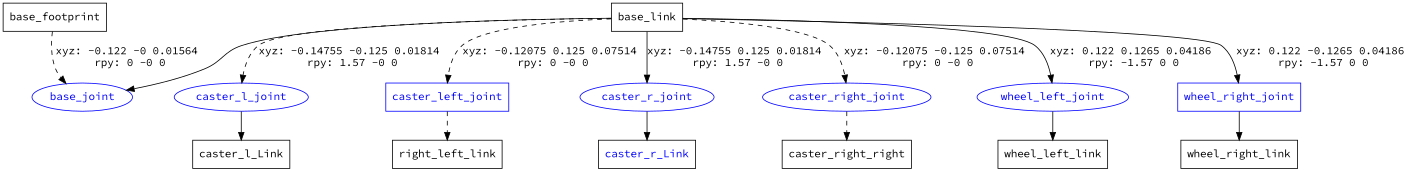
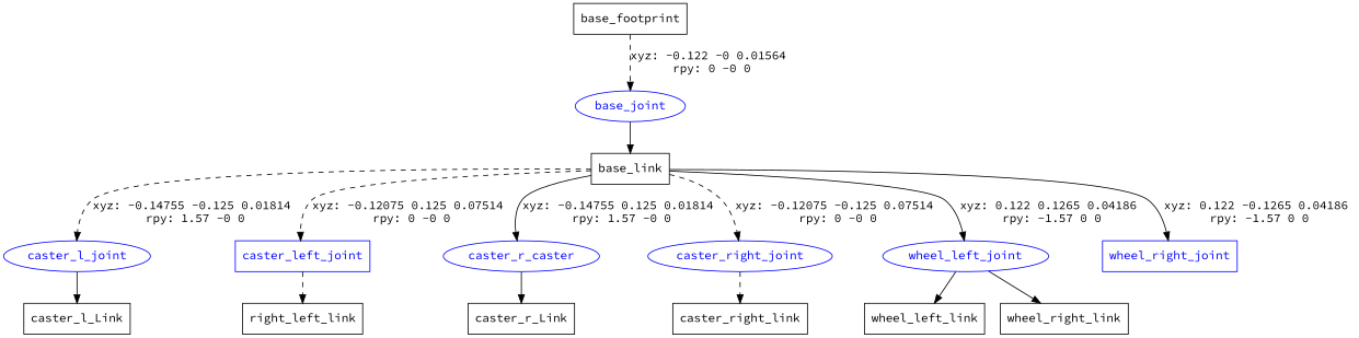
  digraph {
    fontname="Source Code Pro"
    node [fontname="Source Code Pro" shape=box]
    edge [fontname="Source Code Pro" style=solid]
    n1 [label=base_footprint]
    base_joint [color=blue fontcolor=blue shape=ellipse]
    n3 [label=base_link]
    caster_l_joint [color=blue fontcolor=blue shape=ellipse]
    caster_left_joint [color=blue fontcolor=blue]
-   caster_r_joint [color=blue fontcolor=blue shape=ellipse]
+   caster_r_joint [color=blue fontcolor=blue shape=ellipse label=caster_r_caster]
    caster_right_joint [color=blue fontcolor=blue shape=ellipse]
    wheel_left_joint [color=blue fontcolor=blue shape=ellipse]
    wheel_right_joint [color=blue fontcolor=blue]
    n10 [label=caster_l_Link]
    n11 [label=right_left_link]
-   n12 [label=caster_r_Link fontcolor=blue]
-   n13 [label=caster_right_right]
+   n12 [label=caster_r_Link]
+   n13 [label=caster_right_link]
    n14 [label=wheel_left_link]
    n15 [label=wheel_right_link]
    n1 -> base_joint [label="xyz: -0.122 -0 0.01564 \nrpy: 0 -0 0" style=dashed]
-   n3 -> base_joint
+   base_joint -> n3
    n3 -> caster_l_joint [label="xyz: -0.14755 -0.125 0.01814 \nrpy: 1.57 -0 0" style=dashed]
    n3 -> caster_left_joint [label="xyz: -0.12075 0.125 0.07514 \nrpy: 0 -0 0" style=dashed]
    n3 -> caster_r_joint [label="xyz: -0.14755 0.125 0.01814 \nrpy: 1.57 -0 0"]
    n3 -> caster_right_joint [label="xyz: -0.12075 -0.125 0.07514 \nrpy: 0 -0 0" style=dashed]
    n3 -> wheel_left_joint [label="xyz: 0.122 0.1265 0.04186 \nrpy: -1.57 0 0"]
    n3 -> wheel_right_joint [label="xyz: 0.122 -0.1265 0.04186 \nrpy: -1.57 0 0"]
    caster_l_joint -> n10
    caster_left_joint -> n11 [style=dashed]
    caster_r_joint -> n12
    caster_right_joint -> n13 [style=dashed]
    wheel_left_joint -> n14
-   wheel_right_joint -> n15
+   wheel_left_joint -> n15
  }
